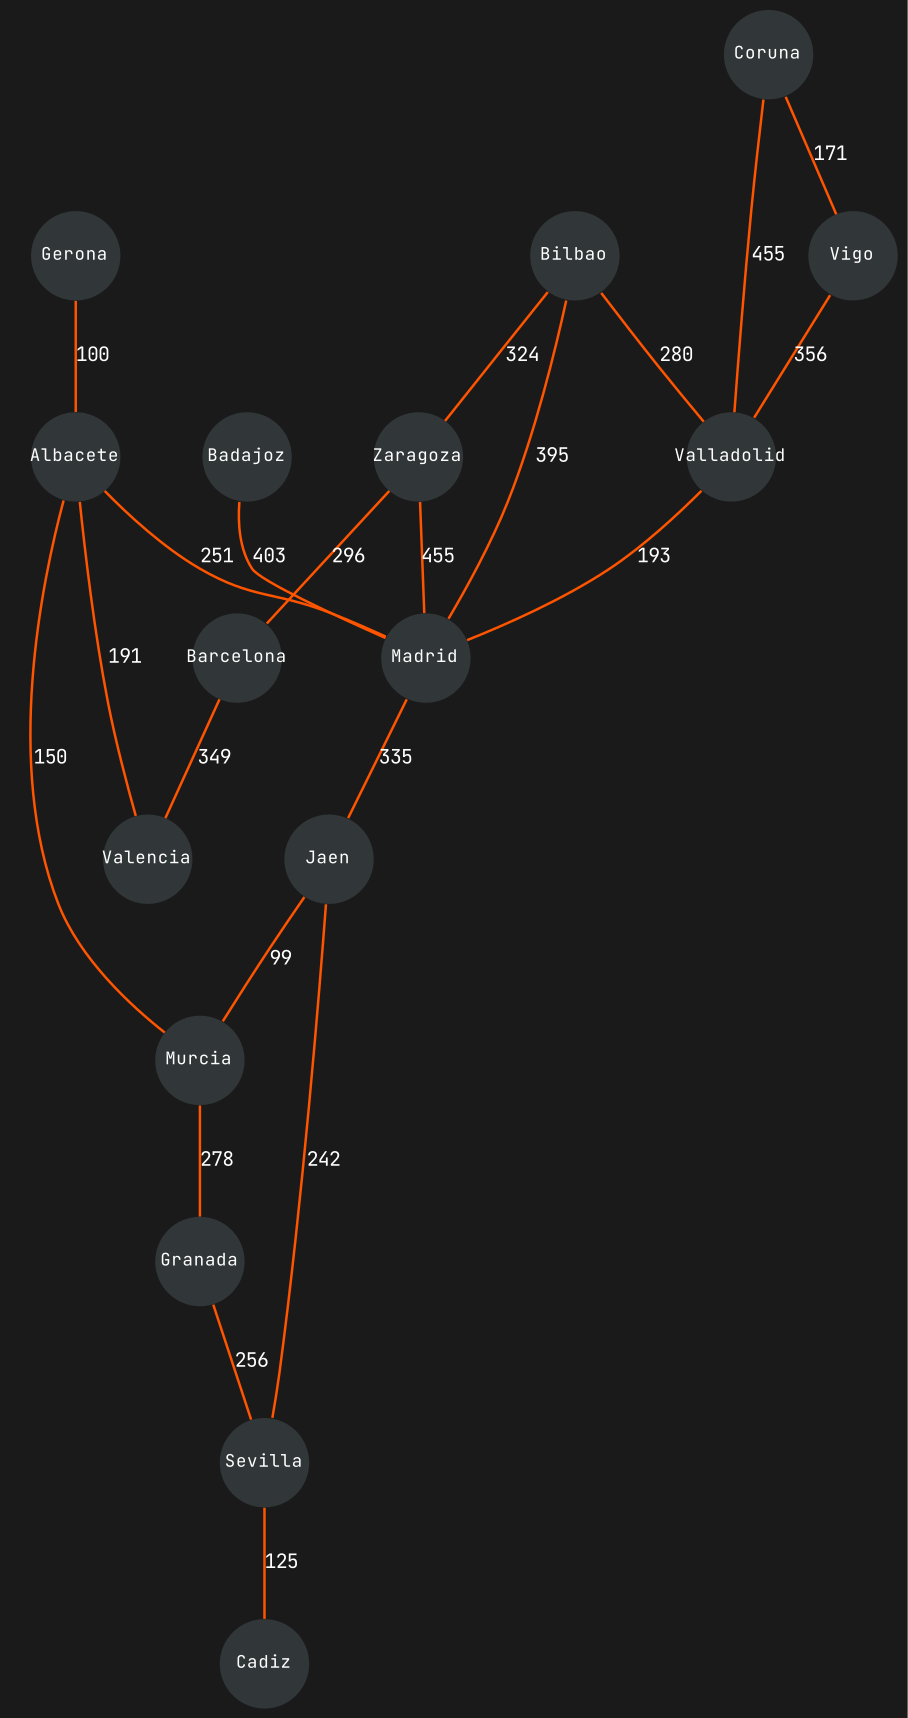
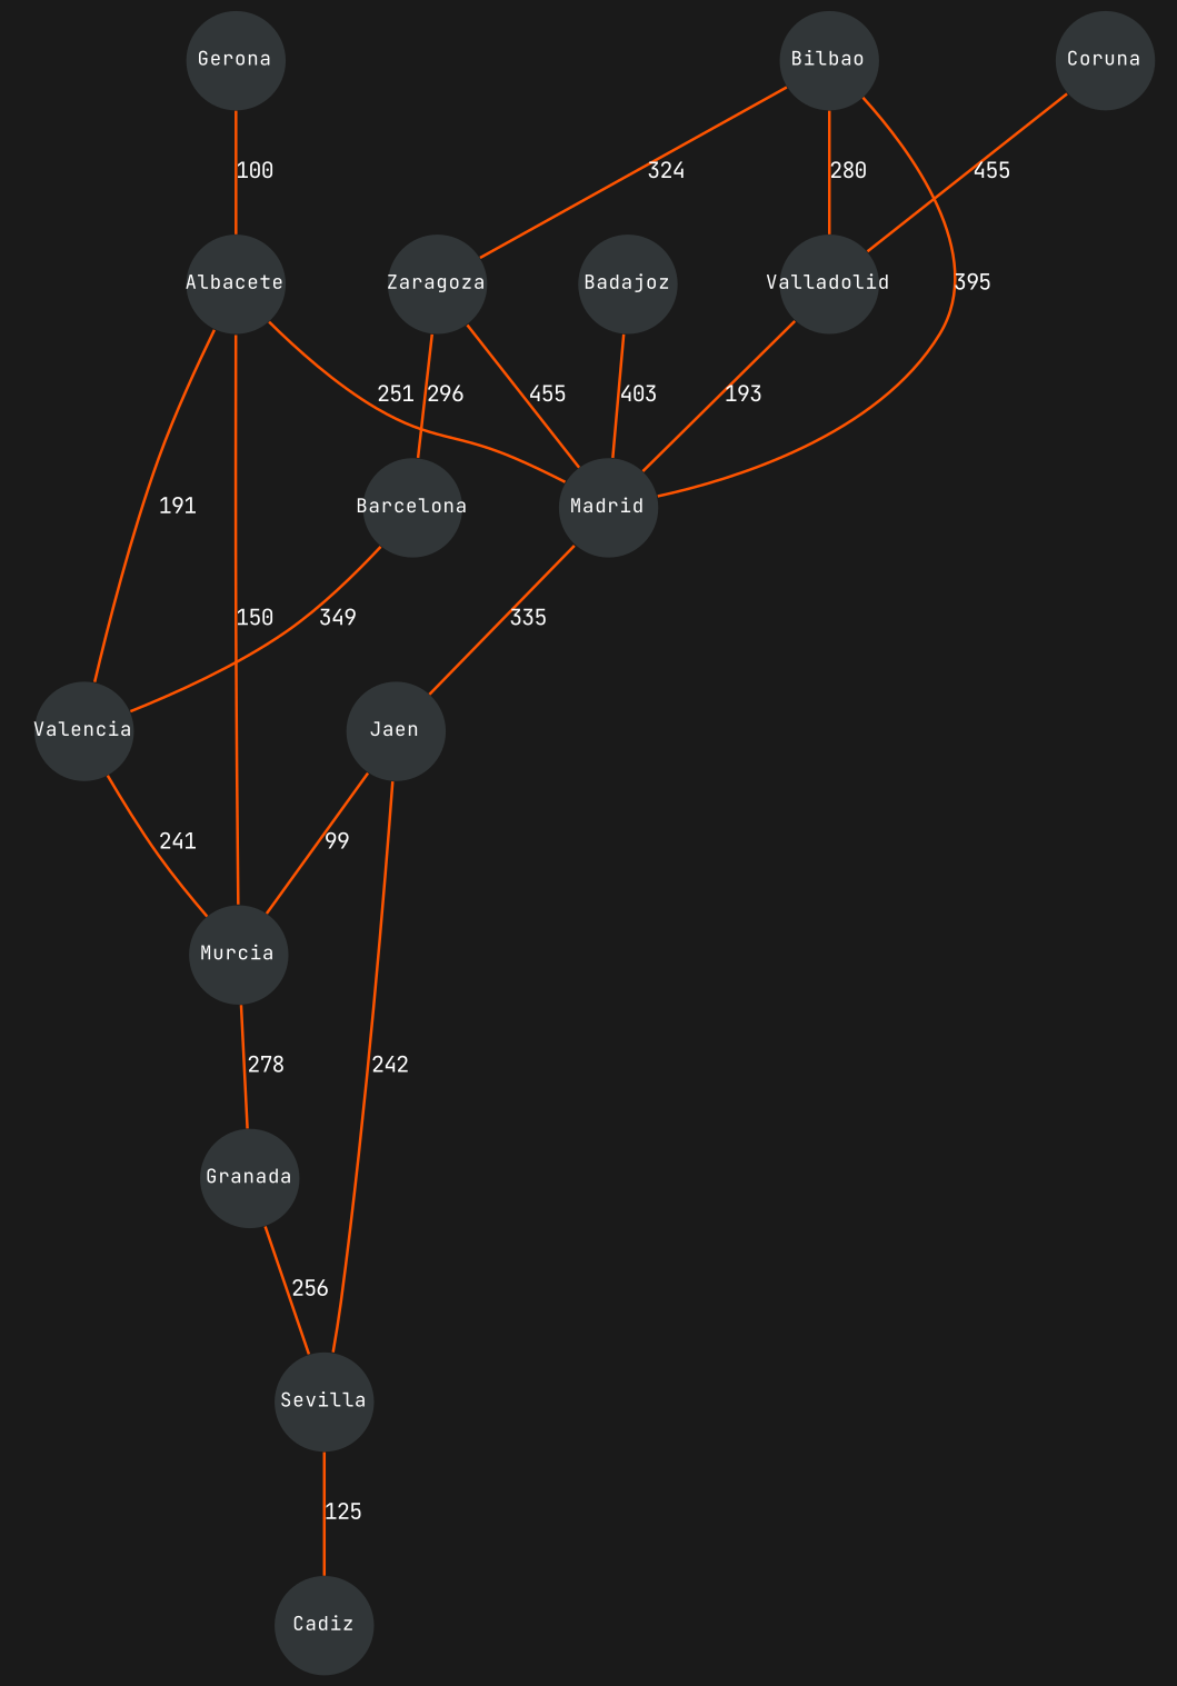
  digraph {
    bgcolor="#1a1a1a"
    fontname="JetBrains Mono"
    node [color=transparent fillcolor="#313638" fixedsize=shape fontcolor=white fontname="JetBrains Mono" fontsize=7 shape=circle style=filled]
    edge [arrowhead=none color="#ff5400" fontcolor=white fontname="JetBrains Mono" fontsize=8]
    Bilbao [width=0.5]
    Zaragoza [width=0.5]
    Madrid [width=0.5]
    Valladolid [width=0.5]
    Barcelona [width=0.5]
    Jaen [width=0.5]
    Valencia [width=0.5]
    Murcia [width=0.5]
    Sevilla [width=0.5]
    Coruna [width=0.5]
-   Vigo [width=0.5]
    Badajoz [width=0.5]
    Gerona [width=0.5]
    Albacete [width=0.5]
    Granada [width=0.5]
    Cadiz [width=0.5]
    Bilbao -> Zaragoza [label=324]
    Bilbao -> Madrid [label=395]
    Bilbao -> Valladolid [label=280]
    Zaragoza -> Madrid [label=455]
    Zaragoza -> Barcelona [label=296]
    Madrid -> Jaen [label=335]
    Valladolid -> Madrid [label=193]
    Barcelona -> Valencia [label=349]
    Jaen -> Murcia [label=99]
    Jaen -> Sevilla [label=242]
+   Valencia -> Murcia [label=241]
    Murcia -> Granada [label=278]
    Sevilla -> Cadiz [label=125]
    Coruna -> Valladolid [label=455]
-   Coruna -> Vigo [label=171]
-   Vigo -> Valladolid [label=356]
    Badajoz -> Madrid [label=403]
    Gerona -> Albacete [label=100]
    Albacete -> Madrid [label=251]
    Albacete -> Valencia [label=191]
    Albacete -> Murcia [label=150]
    Granada -> Sevilla [label=256]
  }
